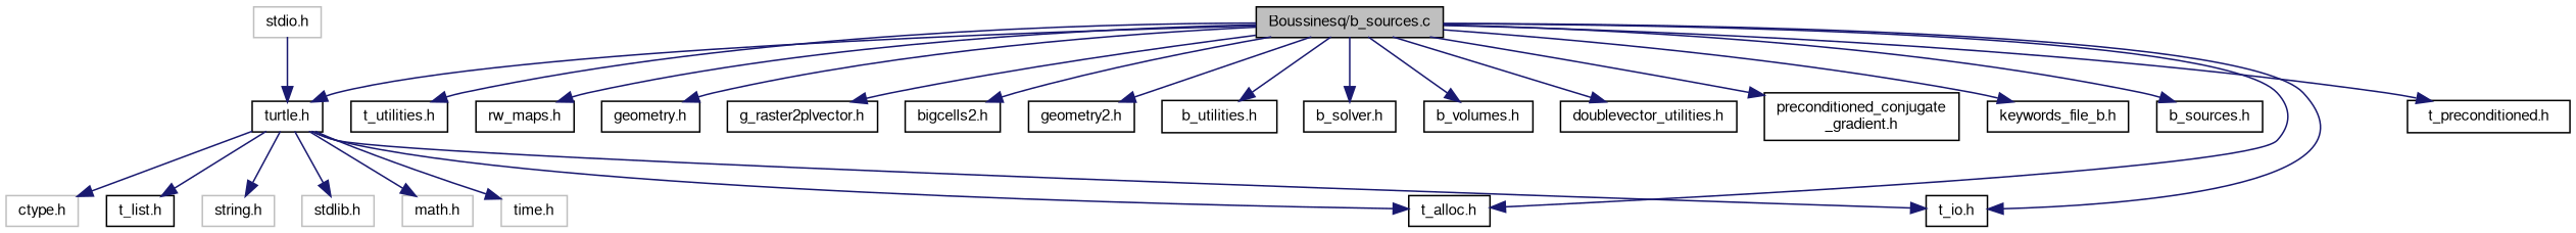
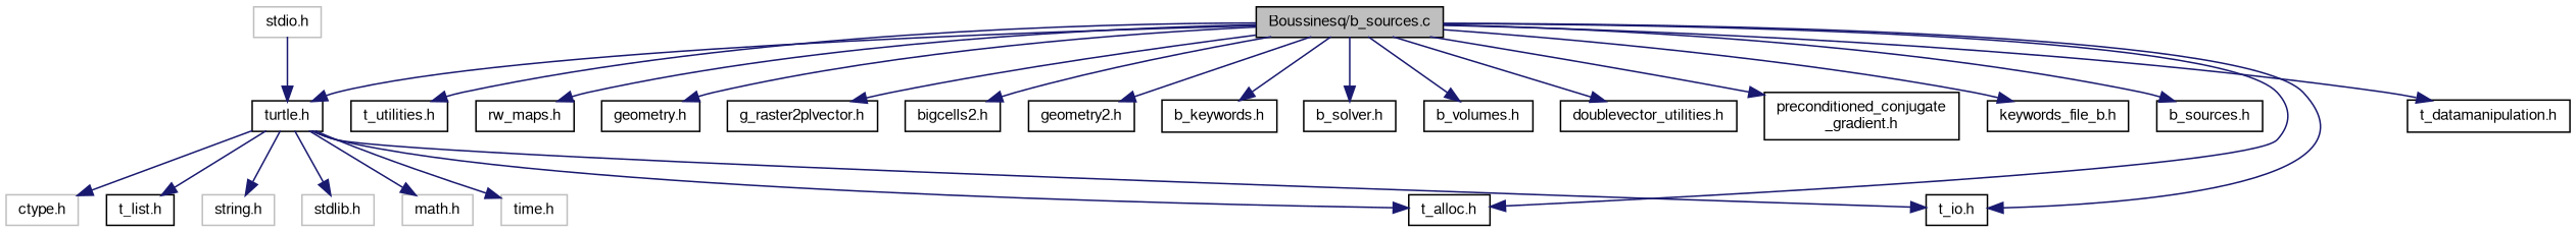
  digraph {
    node [color=black fontname=FreeSans fontsize=10 shape=record]
    edge [color=midnightblue fontname=FreeSans fontsize=10 labelfontname=FreeSans labelfontsize=10 style=solid]
    n1 [fillcolor=grey75 fontcolor=black height=0.2 label="Boussinesq/b_sources.c" style=filled width=0.4]
    n2 [height=0.2 label="turtle.h" width=0.4]
    n3 [height=0.2 label="t_alloc.h" width=0.4]
    n4 [height=0.2 label="t_io.h" width=0.4]
-   n5 [height=0.2 label="t_preconditioned.h" width=0.4]
+   n5 [height=0.2 label="t_datamanipulation.h" width=0.4]
    n6 [height=0.2 label="t_utilities.h" width=0.4]
    n7 [height=0.2 label="rw_maps.h" width=0.4]
    n8 [height=0.2 label="geometry.h" width=0.4]
    n9 [height=0.2 label="g_raster2plvector.h" width=0.4]
    n10 [height=0.2 label="bigcells2.h" width=0.4]
    n11 [height=0.2 label="geometry2.h" width=0.4]
-   n12 [height=0.2 label="b_utilities.h" width=0.4]
+   n12 [height=0.2 label="b_keywords.h" width=0.4]
    n13 [height=0.2 label="b_solver.h" width=0.4]
    n14 [height=0.2 label="b_volumes.h" width=0.4]
    n15 [height=0.2 label="doublevector_utilities.h" width=0.4]
    n16 [height=0.2 label="preconditioned_conjugate\l_gradient.h" width=0.4]
    n17 [height=0.2 label="keywords_file_b.h" width=0.4]
    n18 [height=0.2 label="b_sources.h" width=0.4]
    n19 [color=grey75 height=0.2 label="string.h" width=0.4]
    n20 [color=grey75 height=0.2 label="stdlib.h" width=0.4]
    n21 [color=grey75 height=0.2 label="math.h" width=0.4]
    n22 [color=grey75 height=0.2 label="time.h" width=0.4]
    n23 [color=grey75 height=0.2 label="ctype.h" width=0.4]
    n24 [height=0.2 label="t_list.h" width=0.4]
    n25 [color=grey75 height=0.2 label="stdio.h" width=0.4]
    n1 -> n2
    n1 -> n3
    n1 -> n4
    n1 -> n5
    n1 -> n6
    n1 -> n7
    n1 -> n8
    n1 -> n9
    n1 -> n10
    n1 -> n11
    n1 -> n12
    n1 -> n13
    n1 -> n14
    n1 -> n15
    n1 -> n16
    n1 -> n17
    n1 -> n18
    n2 -> n3
    n2 -> n4
    n2 -> n19
    n2 -> n20
    n2 -> n21
    n2 -> n22
    n2 -> n23
    n2 -> n24
    n25 -> n2
  }
